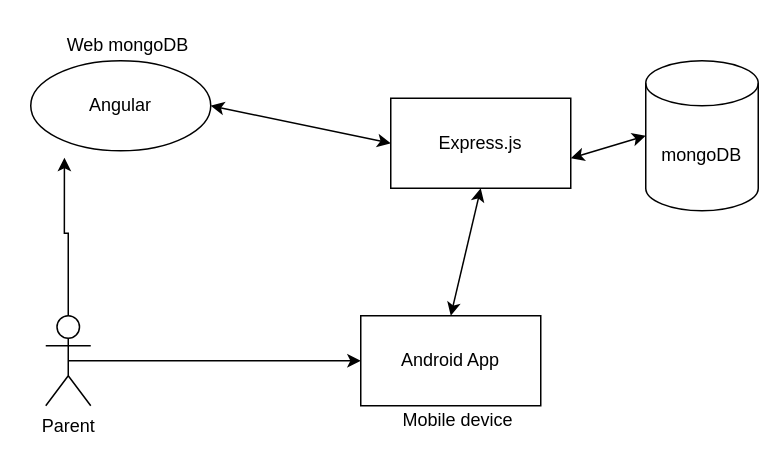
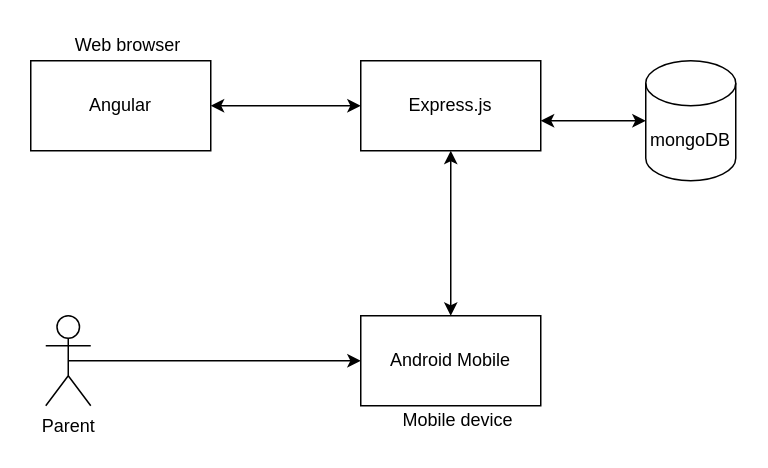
  <mxCell id="0" />
  <mxCell id="1" parent="0" />
- <mxCell id="2" value="Angular" style="ellipse;whiteSpace=wrap;html=1;" vertex="1" parent="1"><mxGeometry x="20" y="40" width="120" height="60" as="geometry" /></mxCell>
- <mxCell id="3" value="Express.js" style="rounded=0;whiteSpace=wrap;html=1;" vertex="1" parent="1"><mxGeometry x="260" y="65" width="120" height="60" as="geometry" /></mxCell>
- <mxCell id="4" value="mongoDB" style="shape=cylinder3;whiteSpace=wrap;html=1;boundedLbl=1;backgroundOutline=1;size=15;" vertex="1" parent="1"><mxGeometry x="430" y="40" width="75" height="100" as="geometry" /></mxCell>
- <mxCell id="5" style="edgeStyle=orthogonalEdgeStyle;rounded=0;orthogonalLoop=1;jettySize=auto;html=1;exitX=0.5;exitY=0;exitDx=0;exitDy=0;exitPerimeter=0;entryX=0.187;entryY=1.077;entryDx=0;entryDy=0;entryPerimeter=0;" edge="1" parent="1" source="7" target="2"><mxGeometry relative="1" as="geometry" /></mxCell>
+ <mxCell id="2" value="Angular" style="rounded=0;whiteSpace=wrap;html=1;" vertex="1" parent="1"><mxGeometry x="20" y="40" width="120" height="60" as="geometry" /></mxCell>
+ <mxCell id="3" value="Express.js" style="rounded=0;whiteSpace=wrap;html=1;" vertex="1" parent="1"><mxGeometry x="240" y="40" width="120" height="60" as="geometry" /></mxCell>
+ <mxCell id="4" value="mongoDB" style="shape=cylinder3;whiteSpace=wrap;html=1;boundedLbl=1;backgroundOutline=1;size=15;" vertex="1" parent="1"><mxGeometry x="430" y="40" width="60" height="80" as="geometry" /></mxCell>
  <mxCell id="6" style="edgeStyle=orthogonalEdgeStyle;rounded=0;orthogonalLoop=1;jettySize=auto;html=1;exitX=0.5;exitY=0.5;exitDx=0;exitDy=0;exitPerimeter=0;entryX=0;entryY=0.5;entryDx=0;entryDy=0;" edge="1" parent="1" source="7" target="8"><mxGeometry relative="1" as="geometry" /></mxCell>
  <mxCell id="7" value="Parent" style="shape=umlActor;verticalLabelPosition=bottom;verticalAlign=top;html=1;outlineConnect=0;" vertex="1" parent="1"><mxGeometry x="30" y="210" width="30" height="60" as="geometry" /></mxCell>
- <mxCell id="8" value="Android App" style="rounded=0;whiteSpace=wrap;html=1;" vertex="1" parent="1"><mxGeometry x="240" y="210" width="120" height="60" as="geometry" /></mxCell>
+ <mxCell id="8" value="Android Mobile" style="rounded=0;whiteSpace=wrap;html=1;" vertex="1" parent="1"><mxGeometry x="240" y="210" width="120" height="60" as="geometry" /></mxCell>
  <mxCell id="9" value="" style="endArrow=classic;startArrow=classic;html=1;exitX=1;exitY=0.5;exitDx=0;exitDy=0;entryX=0;entryY=0.5;entryDx=0;entryDy=0;entryPerimeter=0;" edge="1" parent="1" source="2" target="3"><mxGeometry width="50" height="50" relative="1" as="geometry"><mxPoint x="180" y="120" as="sourcePoint" /><mxPoint x="230" y="70" as="targetPoint" /></mxGeometry></mxCell>
  <mxCell id="10" value="" style="endArrow=classic;startArrow=classic;html=1;exitX=0.5;exitY=0;exitDx=0;exitDy=0;entryX=0.5;entryY=1;entryDx=0;entryDy=0;" edge="1" parent="1" source="8" target="3"><mxGeometry width="50" height="50" relative="1" as="geometry"><mxPoint x="280" y="150" as="sourcePoint" /><mxPoint x="330" y="100" as="targetPoint" /></mxGeometry></mxCell>
  <mxCell id="11" value="" style="endArrow=classic;startArrow=classic;html=1;entryX=0;entryY=0.5;entryDx=0;entryDy=0;entryPerimeter=0;exitX=1;exitY=0.667;exitDx=0;exitDy=0;exitPerimeter=0;" edge="1" parent="1" source="3" target="4"><mxGeometry width="50" height="50" relative="1" as="geometry"><mxPoint x="320" y="200" as="sourcePoint" /><mxPoint x="370" y="150" as="targetPoint" /></mxGeometry></mxCell>
- <mxCell id="12" value="Web mongoDB" style="text;html=1;strokeColor=none;fillColor=none;align=center;verticalAlign=middle;whiteSpace=wrap;rounded=0;" vertex="1" parent="1"><mxGeometry x="40" y="20" width="90" height="20" as="geometry" /></mxCell>
+ <mxCell id="12" value="Web browser" style="text;html=1;strokeColor=none;fillColor=none;align=center;verticalAlign=middle;whiteSpace=wrap;rounded=0;" vertex="1" parent="1"><mxGeometry x="40" y="20" width="90" height="20" as="geometry" /></mxCell>
  <mxCell id="13" value="Mobile device" style="text;html=1;strokeColor=none;fillColor=none;align=center;verticalAlign=middle;whiteSpace=wrap;rounded=0;" vertex="1" parent="1"><mxGeometry x="260" y="270" width="90" height="20" as="geometry" /></mxCell>
